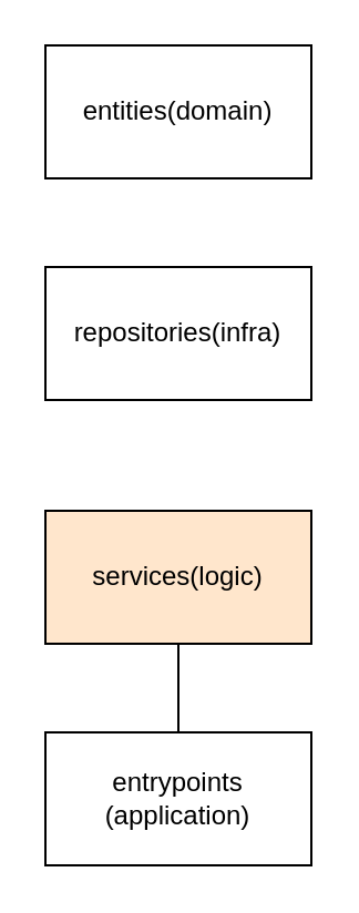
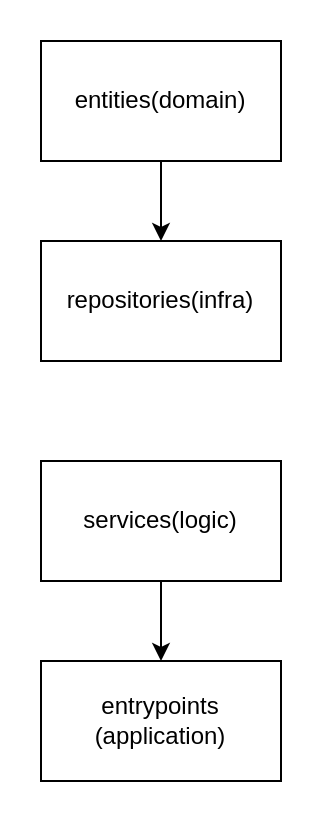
  <mxCell id="0" />
  <mxCell id="1" parent="0" />
+ <mxCell id="2" value="" style="edgeStyle=orthogonalEdgeStyle;rounded=0;orthogonalLoop=1;jettySize=auto;html=1;" edge="1" parent="1" source="3" target="4"><mxGeometry relative="1" as="geometry" /></mxCell>
  <mxCell id="3" value="entities(domain)" style="rounded=0;whiteSpace=wrap;html=1;" vertex="1" parent="1"><mxGeometry x="20" y="20" width="120" height="60" as="geometry" /></mxCell>
  <mxCell id="4" value="repositories(infra)" style="rounded=0;whiteSpace=wrap;html=1;" vertex="1" parent="1"><mxGeometry x="20" y="120" width="120" height="60" as="geometry" /></mxCell>
- <mxCell id="5" style="edgeStyle=orthogonalEdgeStyle;rounded=0;orthogonalLoop=1;jettySize=auto;html=1;endArrow=none;" edge="1" parent="1" source="6" target="7"><mxGeometry relative="1" as="geometry" /></mxCell>
- <mxCell id="6" value="services(logic)" style="rounded=0;whiteSpace=wrap;html=1;fillColor=#ffe6cc;" vertex="1" parent="1"><mxGeometry x="20" y="230" width="120" height="60" as="geometry" /></mxCell>
+ <mxCell id="5" style="edgeStyle=orthogonalEdgeStyle;rounded=0;orthogonalLoop=1;jettySize=auto;html=1;" edge="1" parent="1" source="6" target="7"><mxGeometry relative="1" as="geometry" /></mxCell>
+ <mxCell id="6" value="services(logic)" style="rounded=0;whiteSpace=wrap;html=1;" vertex="1" parent="1"><mxGeometry x="20" y="230" width="120" height="60" as="geometry" /></mxCell>
  <mxCell id="7" value="entrypoints&lt;div&gt;(application)&lt;/div&gt;" style="rounded=0;whiteSpace=wrap;html=1;" vertex="1" parent="1"><mxGeometry x="20" y="330" width="120" height="60" as="geometry" /></mxCell>
